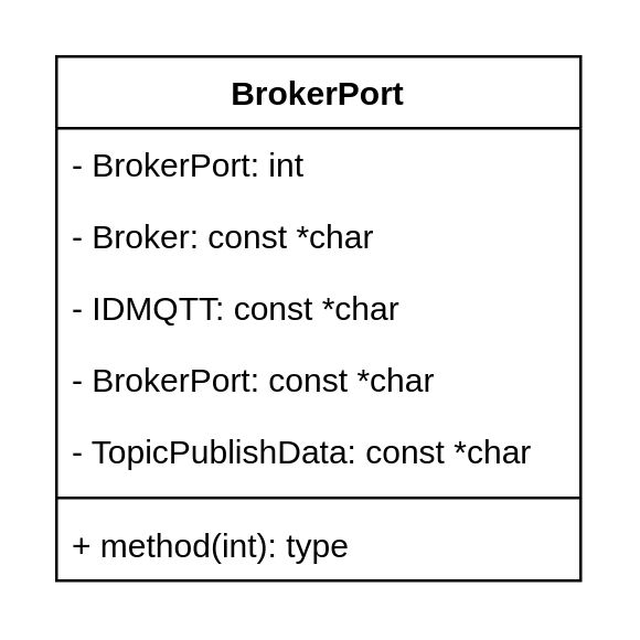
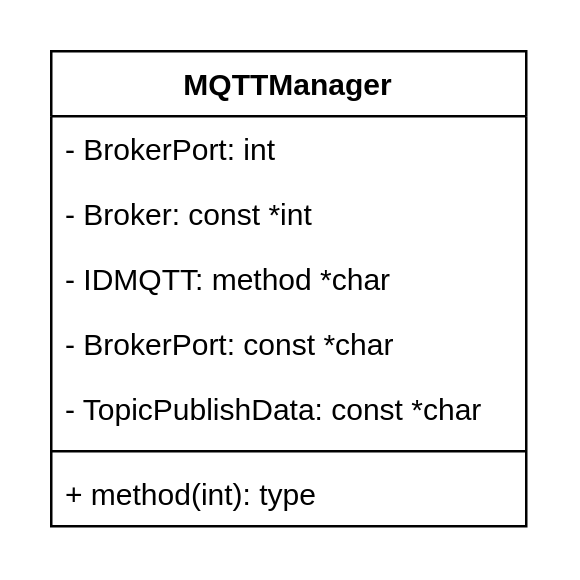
  <mxCell id="0" />
  <mxCell id="1" parent="0" />
- <mxCell id="2" value="BrokerPort" style="swimlane;fontStyle=1;align=center;verticalAlign=top;childLayout=stackLayout;horizontal=1;startSize=26;horizontalStack=0;resizeParent=1;resizeParentMax=0;resizeLast=0;collapsible=1;marginBottom=0;" parent="1" vertex="1"><mxGeometry x="20" y="20" width="190" height="190" as="geometry" /></mxCell>
+ <mxCell id="2" value="MQTTManager" style="swimlane;fontStyle=1;align=center;verticalAlign=top;childLayout=stackLayout;horizontal=1;startSize=26;horizontalStack=0;resizeParent=1;resizeParentMax=0;resizeLast=0;collapsible=1;marginBottom=0;" parent="1" vertex="1"><mxGeometry x="20" y="20" width="190" height="190" as="geometry" /></mxCell>
  <mxCell id="3" value="- BrokerPort: int" style="text;strokeColor=none;fillColor=none;align=left;verticalAlign=top;spacingLeft=4;spacingRight=4;overflow=hidden;rotatable=0;points=[[0,0.5],[1,0.5]];portConstraint=eastwest;" parent="2" vertex="1"><mxGeometry y="26" width="190" height="26" as="geometry" /></mxCell>
- <mxCell id="4" value="- Broker: const *char" style="text;strokeColor=none;fillColor=none;align=left;verticalAlign=top;spacingLeft=4;spacingRight=4;overflow=hidden;rotatable=0;points=[[0,0.5],[1,0.5]];portConstraint=eastwest;" parent="2" vertex="1"><mxGeometry y="52" width="190" height="26" as="geometry" /></mxCell>
- <mxCell id="5" value="- IDMQTT: const *char" style="text;strokeColor=none;fillColor=none;align=left;verticalAlign=top;spacingLeft=4;spacingRight=4;overflow=hidden;rotatable=0;points=[[0,0.5],[1,0.5]];portConstraint=eastwest;" parent="2" vertex="1"><mxGeometry y="78" width="190" height="26" as="geometry" /></mxCell>
+ <mxCell id="4" value="- Broker: const *int" style="text;strokeColor=none;fillColor=none;align=left;verticalAlign=top;spacingLeft=4;spacingRight=4;overflow=hidden;rotatable=0;points=[[0,0.5],[1,0.5]];portConstraint=eastwest;" parent="2" vertex="1"><mxGeometry y="52" width="190" height="26" as="geometry" /></mxCell>
+ <mxCell id="5" value="- IDMQTT: method *char" style="text;strokeColor=none;fillColor=none;align=left;verticalAlign=top;spacingLeft=4;spacingRight=4;overflow=hidden;rotatable=0;points=[[0,0.5],[1,0.5]];portConstraint=eastwest;" parent="2" vertex="1"><mxGeometry y="78" width="190" height="26" as="geometry" /></mxCell>
  <mxCell id="6" value="- BrokerPort: const *char" style="text;strokeColor=none;fillColor=none;align=left;verticalAlign=top;spacingLeft=4;spacingRight=4;overflow=hidden;rotatable=0;points=[[0,0.5],[1,0.5]];portConstraint=eastwest;" parent="2" vertex="1"><mxGeometry y="104" width="190" height="26" as="geometry" /></mxCell>
  <mxCell id="7" value="- TopicPublishData: const *char" style="text;strokeColor=none;fillColor=none;align=left;verticalAlign=top;spacingLeft=4;spacingRight=4;overflow=hidden;rotatable=0;points=[[0,0.5],[1,0.5]];portConstraint=eastwest;" parent="2" vertex="1"><mxGeometry y="130" width="190" height="26" as="geometry" /></mxCell>
  <mxCell id="8" value="" style="line;strokeWidth=1;fillColor=none;align=left;verticalAlign=middle;spacingTop=-1;spacingLeft=3;spacingRight=3;rotatable=0;labelPosition=right;points=[];portConstraint=eastwest;strokeColor=inherit;" parent="2" vertex="1"><mxGeometry y="156" width="190" height="8" as="geometry" /></mxCell>
  <mxCell id="9" value="+ method(int): type" style="text;strokeColor=none;fillColor=none;align=left;verticalAlign=top;spacingLeft=4;spacingRight=4;overflow=hidden;rotatable=0;points=[[0,0.5],[1,0.5]];portConstraint=eastwest;" parent="2" vertex="1"><mxGeometry y="164" width="190" height="26" as="geometry" /></mxCell>
